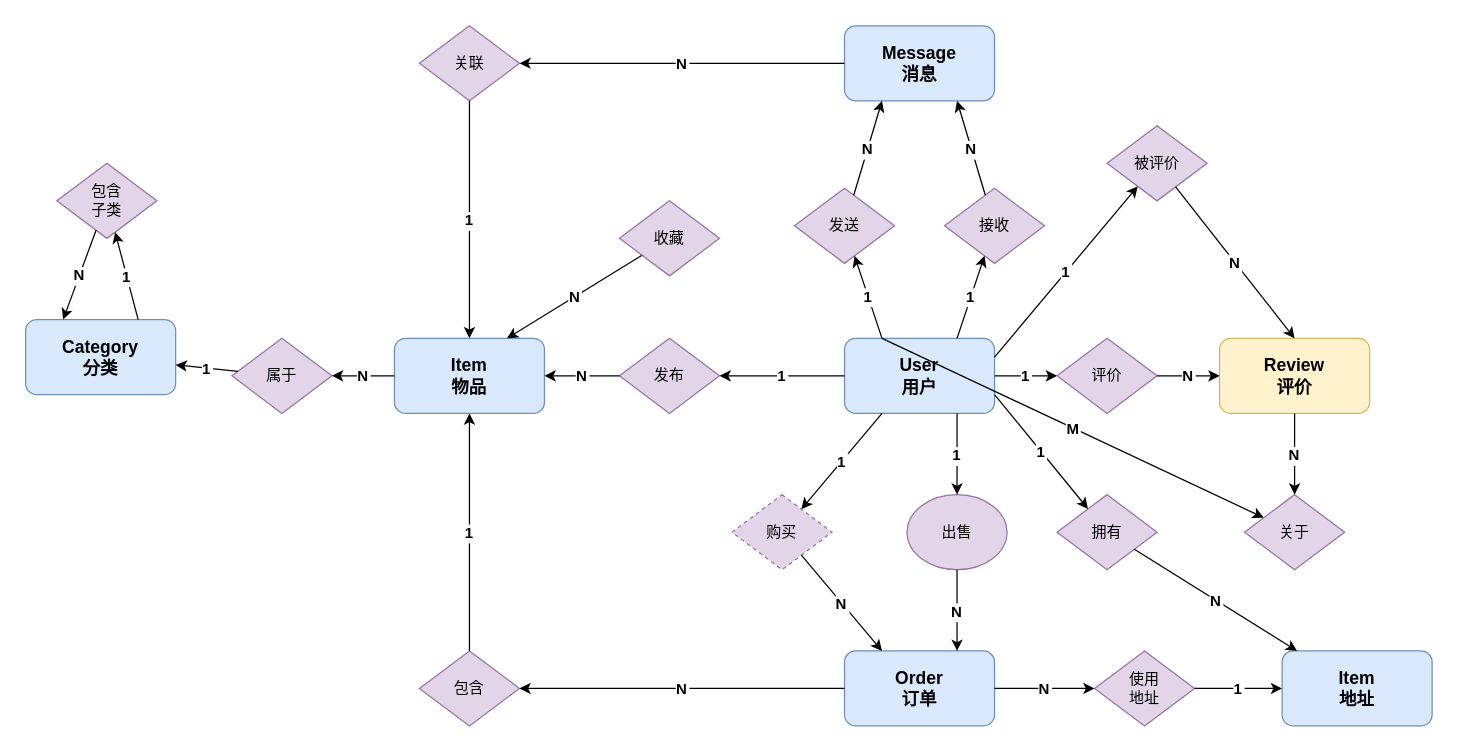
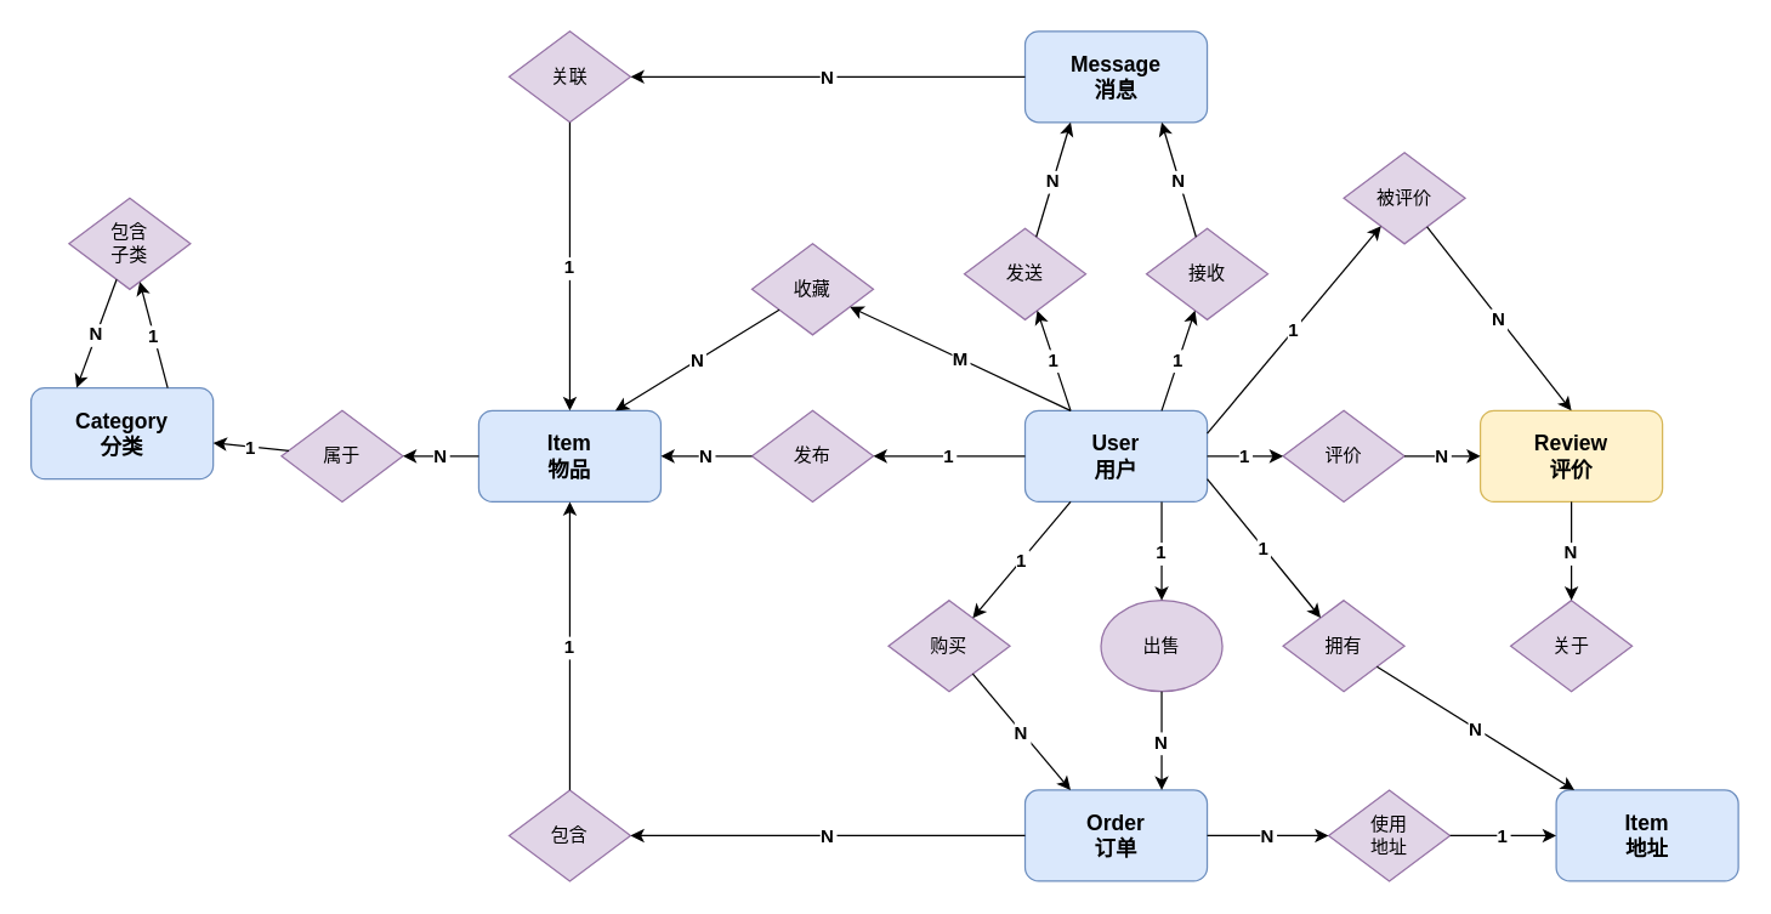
  <mxCell id="0" />
  <mxCell id="1" parent="0" />
  <mxCell id="2" value="User&#10;用户" style="rounded=1;whiteSpace=wrap;html=1;fillColor=#dae8fc;strokeColor=#6c8ebf;fontSize=14;fontStyle=1" parent="1" vertex="1"><mxGeometry x="675" y="270" width="120" height="60" as="geometry" /></mxCell>
  <mxCell id="3" value="Item&#10;物品" style="rounded=1;whiteSpace=wrap;html=1;fillColor=#dae8fc;strokeColor=#6c8ebf;fontSize=14;fontStyle=1" parent="1" vertex="1"><mxGeometry x="315" y="270" width="120" height="60" as="geometry" /></mxCell>
  <mxCell id="4" value="Category&#10;分类" style="rounded=1;whiteSpace=wrap;html=1;fillColor=#dae8fc;strokeColor=#6c8ebf;fontSize=14;fontStyle=1" parent="1" vertex="1"><mxGeometry x="20" y="255" width="120" height="60" as="geometry" /></mxCell>
  <mxCell id="5" value="Order&#10;订单" style="rounded=1;whiteSpace=wrap;html=1;fillColor=#dae8fc;strokeColor=#6c8ebf;fontSize=14;fontStyle=1" parent="1" vertex="1"><mxGeometry x="675" y="520" width="120" height="60" as="geometry" /></mxCell>
  <mxCell id="6" value="Item&#10;地址" style="rounded=1;whiteSpace=wrap;html=1;fillColor=#dae8fc;strokeColor=#6c8ebf;fontSize=14;fontStyle=1" parent="1" vertex="1"><mxGeometry x="1025" y="520" width="120" height="60" as="geometry" /></mxCell>
  <mxCell id="7" value="Message&#10;消息" style="rounded=1;whiteSpace=wrap;html=1;fillColor=#dae8fc;strokeColor=#6c8ebf;fontSize=14;fontStyle=1" parent="1" vertex="1"><mxGeometry x="675" y="20" width="120" height="60" as="geometry" /></mxCell>
  <mxCell id="8" value="Review&#10;评价" style="rounded=1;whiteSpace=wrap;html=1;fillColor=#fff2cc;strokeColor=#d6b656;fontSize=14;fontStyle=1" parent="1" vertex="1"><mxGeometry x="975" y="270" width="120" height="60" as="geometry" /></mxCell>
  <mxCell id="9" value="发布" style="rhombus;whiteSpace=wrap;html=1;fillColor=#e1d5e7;strokeColor=#9673a6;fontSize=12;" parent="1" vertex="1"><mxGeometry x="495" y="270" width="80" height="60" as="geometry" /></mxCell>
  <mxCell id="10" value="1" style="curved=1;fontSize=12;fontStyle=1;labelBackgroundColor=#ffffff;" parent="1" source="2" target="9" edge="1"><mxGeometry relative="1" as="geometry" /></mxCell>
  <mxCell id="11" value="N" style="curved=1;fontSize=12;fontStyle=1;labelBackgroundColor=#ffffff;" parent="1" source="9" target="3" edge="1"><mxGeometry relative="1" as="geometry" /></mxCell>
  <mxCell id="12" value="属于" style="rhombus;whiteSpace=wrap;html=1;fillColor=#e1d5e7;strokeColor=#9673a6;fontSize=12;" parent="1" vertex="1"><mxGeometry x="185" y="270" width="80" height="60" as="geometry" /></mxCell>
  <mxCell id="13" value="N" style="curved=1;fontSize=12;fontStyle=1;labelBackgroundColor=#ffffff;" parent="1" source="3" target="12" edge="1"><mxGeometry relative="1" as="geometry" /></mxCell>
  <mxCell id="14" value="1" style="curved=1;fontSize=12;fontStyle=1;labelBackgroundColor=#ffffff;" parent="1" source="12" target="4" edge="1"><mxGeometry relative="1" as="geometry" /></mxCell>
  <mxCell id="15" value="包含&#10;子类" style="rhombus;whiteSpace=wrap;html=1;fillColor=#e1d5e7;strokeColor=#9673a6;fontSize=12;" parent="1" vertex="1"><mxGeometry x="45" y="130" width="80" height="60" as="geometry" /></mxCell>
  <mxCell id="16" value="1" style="curved=1;exitX=0.75;exitY=0;exitDx=0;exitDy=0;fontSize=12;fontStyle=1;labelBackgroundColor=#ffffff;" parent="1" source="4" target="15" edge="1"><mxGeometry relative="1" as="geometry" /></mxCell>
  <mxCell id="17" value="N" style="curved=1;entryX=0.25;entryY=0;entryDx=0;entryDy=0;fontSize=12;fontStyle=1;labelBackgroundColor=#ffffff;" parent="1" source="15" target="4" edge="1"><mxGeometry relative="1" as="geometry" /></mxCell>
  <mxCell id="18" value="拥有" style="rhombus;whiteSpace=wrap;html=1;fillColor=#e1d5e7;strokeColor=#9673a6;fontSize=12;" parent="1" vertex="1"><mxGeometry x="845" y="395" width="80" height="60" as="geometry" /></mxCell>
  <mxCell id="19" value="1" style="curved=1;exitX=1;exitY=0.75;exitDx=0;exitDy=0;fontSize=12;fontStyle=1;labelBackgroundColor=#ffffff;" parent="1" source="2" target="18" edge="1"><mxGeometry relative="1" as="geometry" /></mxCell>
  <mxCell id="20" value="N" style="curved=1;fontSize=12;fontStyle=1;labelBackgroundColor=#ffffff;" parent="1" source="18" target="6" edge="1"><mxGeometry relative="1" as="geometry" /></mxCell>
- <mxCell id="21" value="购买" style="rhombus;whiteSpace=wrap;html=1;fillColor=#e1d5e7;strokeColor=#9673a6;fontSize=12;dashed=1;" parent="1" vertex="1"><mxGeometry x="585" y="395" width="80" height="60" as="geometry" /></mxCell>
+ <mxCell id="21" value="购买" style="rhombus;whiteSpace=wrap;html=1;fillColor=#e1d5e7;strokeColor=#9673a6;fontSize=12;" parent="1" vertex="1"><mxGeometry x="585" y="395" width="80" height="60" as="geometry" /></mxCell>
  <mxCell id="22" value="1" style="curved=1;exitX=0.25;exitY=1;exitDx=0;exitDy=0;fontSize=12;fontStyle=1;labelBackgroundColor=#ffffff;" parent="1" source="2" target="21" edge="1"><mxGeometry relative="1" as="geometry" /></mxCell>
  <mxCell id="23" value="N" style="curved=1;entryX=0.25;entryY=0;entryDx=0;entryDy=0;fontSize=12;fontStyle=1;labelBackgroundColor=#ffffff;" parent="1" source="21" target="5" edge="1"><mxGeometry relative="1" as="geometry" /></mxCell>
  <mxCell id="24" value="出售" style="ellipse;whiteSpace=wrap;html=1;fillColor=#e1d5e7;strokeColor=#9673a6;fontSize=12;" parent="1" vertex="1"><mxGeometry x="725" y="395" width="80" height="60" as="geometry" /></mxCell>
  <mxCell id="25" value="1" style="curved=1;exitX=0.75;exitY=1;exitDx=0;exitDy=0;fontSize=12;fontStyle=1;labelBackgroundColor=#ffffff;" parent="1" source="2" target="24" edge="1"><mxGeometry relative="1" as="geometry" /></mxCell>
  <mxCell id="26" value="N" style="curved=1;entryX=0.75;entryY=0;entryDx=0;entryDy=0;fontSize=12;fontStyle=1;labelBackgroundColor=#ffffff;" parent="1" source="24" target="5" edge="1"><mxGeometry relative="1" as="geometry" /></mxCell>
  <mxCell id="27" value="包含" style="rhombus;whiteSpace=wrap;html=1;fillColor=#e1d5e7;strokeColor=#9673a6;fontSize=12;" parent="1" vertex="1"><mxGeometry x="335" y="520" width="80" height="60" as="geometry" /></mxCell>
  <mxCell id="28" value="N" style="curved=1;exitX=0;exitY=0.5;exitDx=0;exitDy=0;fontSize=12;fontStyle=1;labelBackgroundColor=#ffffff;" parent="1" source="5" target="27" edge="1"><mxGeometry relative="1" as="geometry" /></mxCell>
  <mxCell id="29" value="1" style="curved=1;entryX=0.5;entryY=1;entryDx=0;entryDy=0;fontSize=12;fontStyle=1;labelBackgroundColor=#ffffff;" parent="1" source="27" target="3" edge="1"><mxGeometry relative="1" as="geometry" /></mxCell>
  <mxCell id="30" value="使用&#10;地址" style="rhombus;whiteSpace=wrap;html=1;fillColor=#e1d5e7;strokeColor=#9673a6;fontSize=12;" parent="1" vertex="1"><mxGeometry x="875" y="520" width="80" height="60" as="geometry" /></mxCell>
  <mxCell id="31" value="N" style="curved=1;exitX=1;exitY=0.5;exitDx=0;exitDy=0;fontSize=12;fontStyle=1;labelBackgroundColor=#ffffff;" parent="1" source="5" target="30" edge="1"><mxGeometry relative="1" as="geometry" /></mxCell>
  <mxCell id="32" value="1" style="curved=1;fontSize=12;fontStyle=1;labelBackgroundColor=#ffffff;" parent="1" source="30" target="6" edge="1"><mxGeometry relative="1" as="geometry" /></mxCell>
  <mxCell id="33" value="收藏" style="rhombus;whiteSpace=wrap;html=1;fillColor=#e1d5e7;strokeColor=#9673a6;fontSize=12;" parent="1" vertex="1"><mxGeometry x="495" y="160" width="80" height="60" as="geometry" /></mxCell>
- <mxCell id="34" value="M" style="curved=1;exitX=0.25;exitY=0;exitDx=0;exitDy=0;fontSize=12;fontStyle=1;labelBackgroundColor=#ffffff;" parent="1" source="2" target="51" edge="1"><mxGeometry relative="1" as="geometry" /></mxCell>
+ <mxCell id="34" value="M" style="curved=1;exitX=0.25;exitY=0;exitDx=0;exitDy=0;fontSize=12;fontStyle=1;labelBackgroundColor=#ffffff;" parent="1" source="2" target="33" edge="1"><mxGeometry relative="1" as="geometry" /></mxCell>
  <mxCell id="35" value="N" style="curved=1;entryX=0.75;entryY=0;entryDx=0;entryDy=0;fontSize=12;fontStyle=1;labelBackgroundColor=#ffffff;" parent="1" source="33" target="3" edge="1"><mxGeometry relative="1" as="geometry" /></mxCell>
  <mxCell id="36" value="发送" style="rhombus;whiteSpace=wrap;html=1;fillColor=#e1d5e7;strokeColor=#9673a6;fontSize=12;" parent="1" vertex="1"><mxGeometry x="635" y="150" width="80" height="60" as="geometry" /></mxCell>
  <mxCell id="37" value="1" style="curved=1;exitX=0.25;exitY=0;exitDx=0;exitDy=0;fontSize=12;fontStyle=1;labelBackgroundColor=#ffffff;" parent="1" source="2" target="36" edge="1"><mxGeometry relative="1" as="geometry" /></mxCell>
  <mxCell id="38" value="N" style="curved=1;entryX=0.25;entryY=1;entryDx=0;entryDy=0;fontSize=12;fontStyle=1;labelBackgroundColor=#ffffff;" parent="1" source="36" target="7" edge="1"><mxGeometry relative="1" as="geometry" /></mxCell>
  <mxCell id="39" value="接收" style="rhombus;whiteSpace=wrap;html=1;fillColor=#e1d5e7;strokeColor=#9673a6;fontSize=12;" parent="1" vertex="1"><mxGeometry x="755" y="150" width="80" height="60" as="geometry" /></mxCell>
  <mxCell id="40" value="1" style="curved=1;exitX=0.75;exitY=0;exitDx=0;exitDy=0;fontSize=12;fontStyle=1;labelBackgroundColor=#ffffff;" parent="1" source="2" target="39" edge="1"><mxGeometry relative="1" as="geometry" /></mxCell>
  <mxCell id="41" value="N" style="curved=1;entryX=0.75;entryY=1;entryDx=0;entryDy=0;fontSize=12;fontStyle=1;labelBackgroundColor=#ffffff;" parent="1" source="39" target="7" edge="1"><mxGeometry relative="1" as="geometry" /></mxCell>
  <mxCell id="42" value="关联" style="rhombus;whiteSpace=wrap;html=1;fillColor=#e1d5e7;strokeColor=#9673a6;fontSize=12;" parent="1" vertex="1"><mxGeometry x="335" y="20" width="80" height="60" as="geometry" /></mxCell>
  <mxCell id="43" value="N" style="curved=1;exitX=0;exitY=0.5;exitDx=0;exitDy=0;fontSize=12;fontStyle=1;labelBackgroundColor=#ffffff;" parent="1" source="7" target="42" edge="1"><mxGeometry relative="1" as="geometry" /></mxCell>
  <mxCell id="44" value="1" style="curved=1;entryX=0.5;entryY=0;entryDx=0;entryDy=0;fontSize=12;fontStyle=1;labelBackgroundColor=#ffffff;" parent="1" source="42" target="3" edge="1"><mxGeometry relative="1" as="geometry" /></mxCell>
  <mxCell id="45" value="评价" style="rhombus;whiteSpace=wrap;html=1;fillColor=#e1d5e7;strokeColor=#9673a6;fontSize=12;" parent="1" vertex="1"><mxGeometry x="845" y="270" width="80" height="60" as="geometry" /></mxCell>
  <mxCell id="46" value="1" style="curved=1;fontSize=12;fontStyle=1;labelBackgroundColor=#ffffff;" parent="1" source="2" target="45" edge="1"><mxGeometry relative="1" as="geometry" /></mxCell>
  <mxCell id="47" value="N" style="curved=1;fontSize=12;fontStyle=1;labelBackgroundColor=#ffffff;" parent="1" source="45" target="8" edge="1"><mxGeometry relative="1" as="geometry" /></mxCell>
  <mxCell id="48" value="被评价" style="rhombus;whiteSpace=wrap;html=1;fillColor=#e1d5e7;strokeColor=#9673a6;fontSize=12;" parent="1" vertex="1"><mxGeometry x="885" y="100" width="80" height="60" as="geometry" /></mxCell>
  <mxCell id="49" value="1" style="curved=1;exitX=1;exitY=0.25;exitDx=0;exitDy=0;fontSize=12;fontStyle=1;labelBackgroundColor=#ffffff;" parent="1" source="2" target="48" edge="1"><mxGeometry relative="1" as="geometry" /></mxCell>
  <mxCell id="50" value="N" style="curved=1;entryX=0.5;entryY=0;entryDx=0;entryDy=0;fontSize=12;fontStyle=1;labelBackgroundColor=#ffffff;" parent="1" source="48" target="8" edge="1"><mxGeometry relative="1" as="geometry" /></mxCell>
  <mxCell id="51" value="关于" style="rhombus;whiteSpace=wrap;html=1;fillColor=#e1d5e7;strokeColor=#9673a6;fontSize=12;" parent="1" vertex="1"><mxGeometry x="995" y="395" width="80" height="60" as="geometry" /></mxCell>
  <mxCell id="52" value="N" style="curved=1;exitX=0.5;exitY=1;exitDx=0;exitDy=0;fontSize=12;fontStyle=1;labelBackgroundColor=#ffffff;" parent="1" source="8" target="51" edge="1"><mxGeometry relative="1" as="geometry" /></mxCell>
